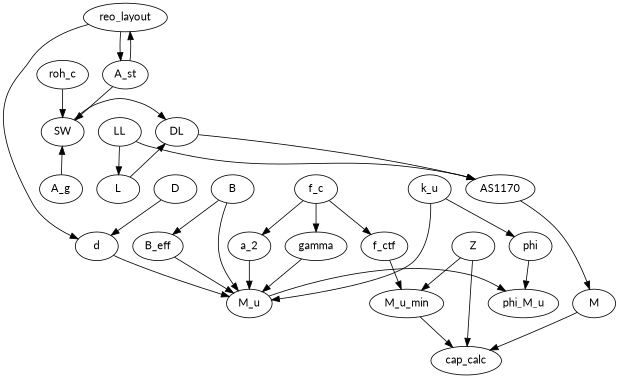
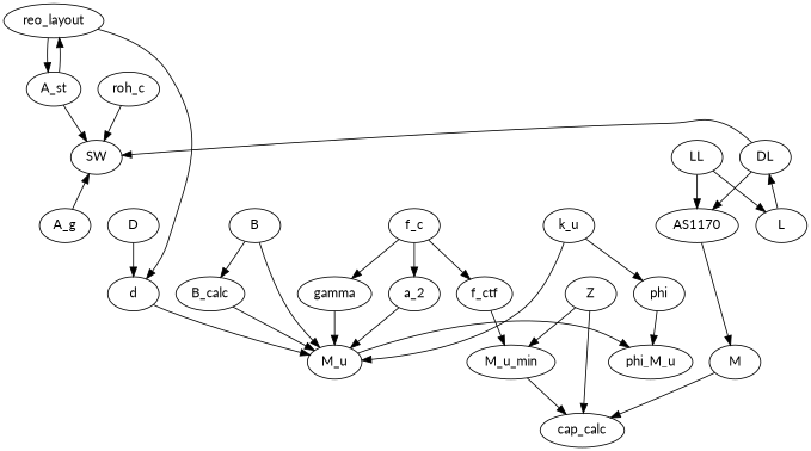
  digraph {
    fontname=Lato
    node [fontname=Lato]
    edge [fontname=Lato]
    SW
    DL
    LL
    M
    M_u
    phi_M_u
    A_g
    B
    D
    L
    AS1170
    cap_calc
-   B_eff
+   B_eff [label=B_calc]
    d
    A_st
    reo_layout
    f_c
    a_2
    f_ctf
    gamma
    M_u_min
    k_u
    phi
    roh_c
    Z
    subgraph sub_1 {
      rank=same
      SW
      DL
      LL
    }
    subgraph sub_2 {
      rank=same
      M
      M_u
      phi_M_u
    }
    subgraph sub_3 {
      rank=same
      A_g
      B
      D
      L
    }
-   SW -> DL
+   DL -> SW
    DL -> AS1170
    LL -> L
    LL -> AS1170
    M -> cap_calc
    M_u -> phi_M_u
    A_g -> SW
    B -> M_u
    B -> B_eff
    D -> d
    L -> DL
    AS1170 -> M
    B_eff -> M_u
    d -> M_u
    A_st -> SW
    A_st -> reo_layout
    reo_layout -> d
    reo_layout -> A_st
    f_c -> a_2
    f_c -> f_ctf
    f_c -> gamma
    a_2 -> M_u
    f_ctf -> M_u_min
    gamma -> M_u
    M_u_min -> cap_calc
    k_u -> M_u
    k_u -> phi
    phi -> phi_M_u
    roh_c -> SW
    Z -> cap_calc
    Z -> M_u_min
  }
